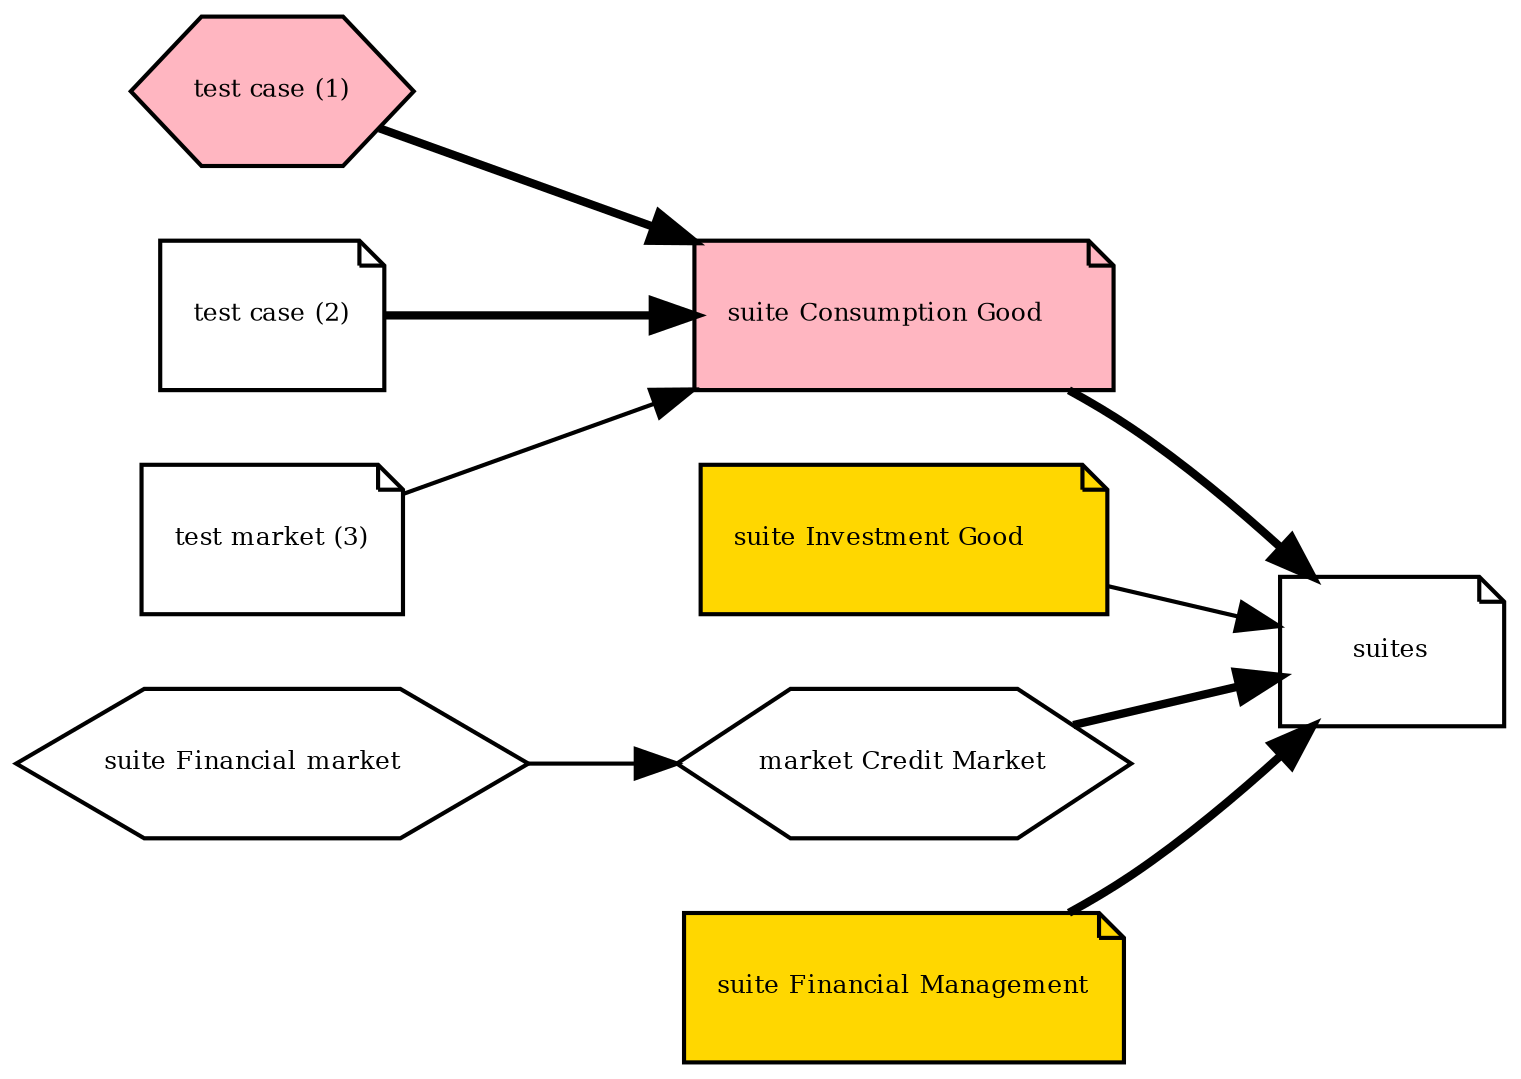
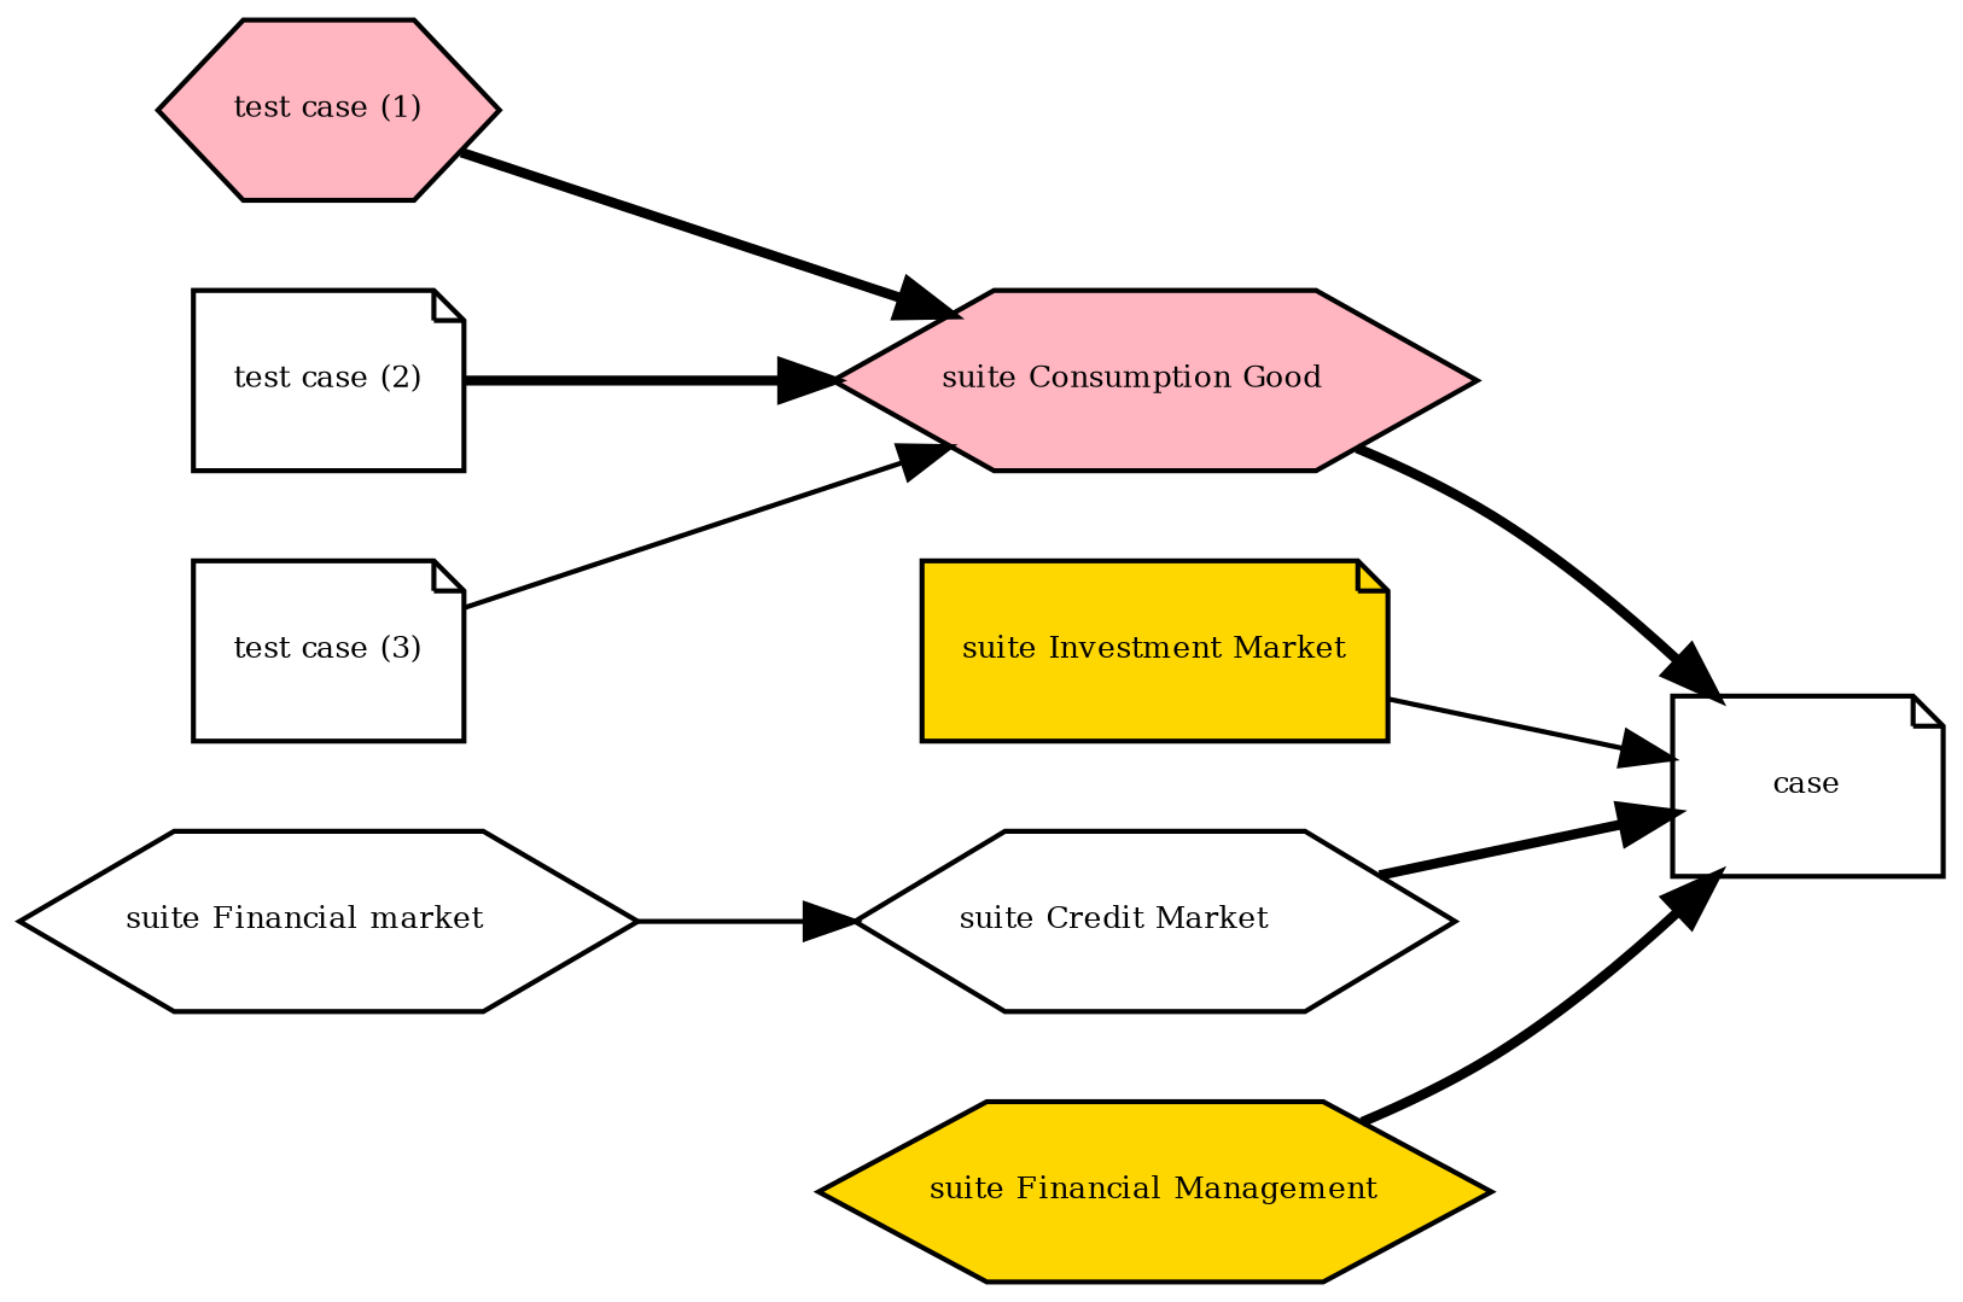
  digraph {
    rankdir=LR
    node [fillcolor=white fontsize=6 shape=note style=filled]
    edge [style=bold]
-   n1 [label=suites]
-   n2 [fillcolor=lightpink label="suite Consumption Good    "]
-   n3 [fillcolor=gold label="suite Investment Good     "]
+   n1 [label=case]
+   n2 [fillcolor=lightpink label="suite Consumption Good    " shape=hexagon]
+   n3 [fillcolor=gold label="suite Investment Market"]
    n4 [label="suite Financial market    " shape=hexagon]
-   n5 [label="market Credit Market" shape=hexagon]
-   n6 [fillcolor=gold label="suite Financial Management"]
+   n5 [label="suite Credit Market       " shape=hexagon]
+   n6 [fillcolor=gold label="suite Financial Management" shape=hexagon]
    n7 [fillcolor=lightpink label="test case (1)" shape=hexagon]
    n8 [label="test case (2)"]
-   n9 [label="test market (3)"]
+   n9 [label="test case (3)"]
    n2 -> n1
    n3 -> n1 [style=solid]
    n4 -> n5 [style=solid]
    n5 -> n1
    n6 -> n1
    n7 -> n2
    n8 -> n2
    n9 -> n2 [style=solid]
  }
